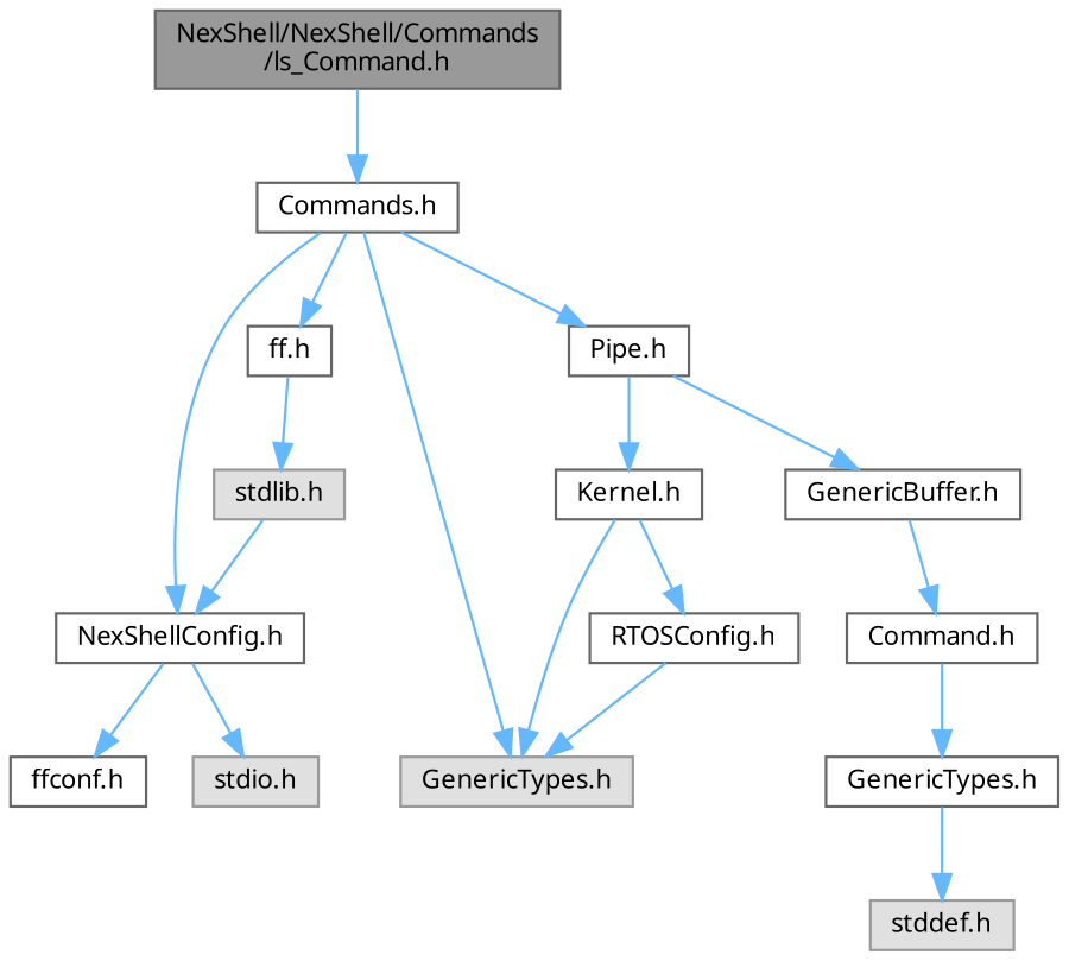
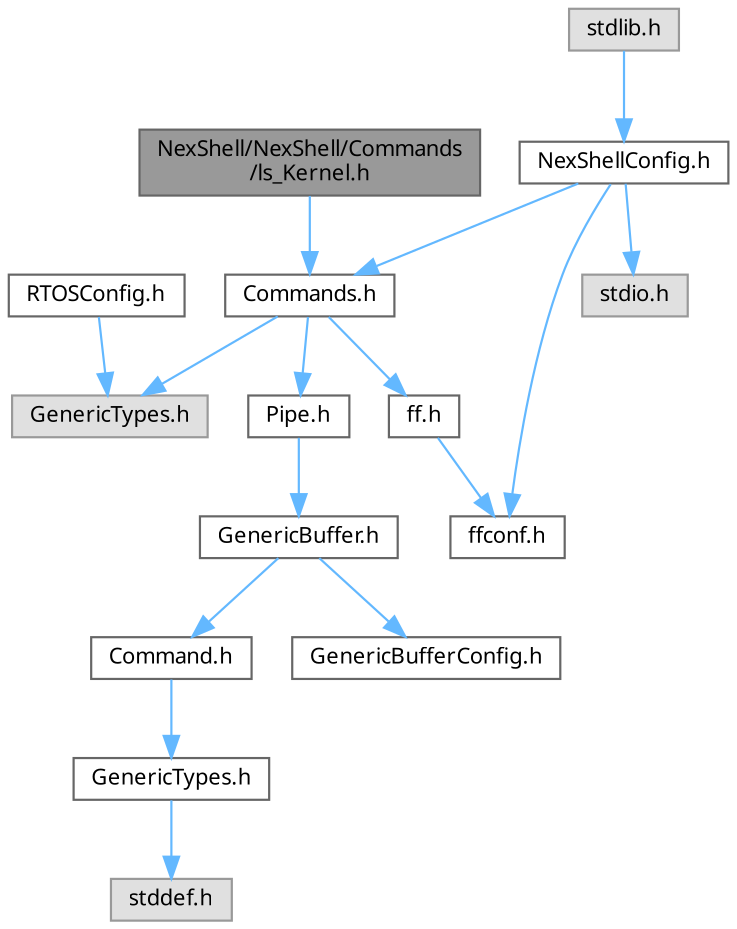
  digraph {
    fontname="Noto Sans"
    node [color=grey40 fillcolor=white fontname="Noto Sans" fontsize=10 shape=box style=filled]
    edge [color=steelblue1 fontname="Noto Sans" fontsize=10 labelfontname=Helvetica labelfontsize=10 style=solid]
-   n1 [color=gray40 fillcolor=grey60 fontcolor=black height=0.2 label="NexShell/NexShell/Commands\l/ls_Command.h" width=0.4]
+   n1 [color=gray40 fillcolor=grey60 fontcolor=black height=0.2 label="NexShell/NexShell/Commands\l/ls_Kernel.h" width=0.4]
    n2 [height=0.2 label="Commands.h" width=0.4]
    n3 [height=0.2 label="NexShellConfig.h" width=0.4]
    n4 [color=grey60 fillcolor="#E0E0E0" height=0.2 label="GenericTypes.h" width=0.4]
    n5 [height=0.2 label="Pipe.h" width=0.4]
    n6 [height=0.2 label="ff.h" width=0.4]
    n7 [height=0.2 label="ffconf.h" width=0.4]
    n8 [color=grey60 fillcolor="#E0E0E0" height=0.2 label="stdio.h" width=0.4]
-   n9 [height=0.2 label="Kernel.h" width=0.4]
    n10 [height=0.2 label="GenericBuffer.h" width=0.4]
    n11 [color=grey60 fillcolor="#E0E0E0" height=0.2 label="stdlib.h" width=0.4]
    n12 [height=0.2 label="RTOSConfig.h" width=0.4]
    n13 [height=0.2 label="Command.h" width=0.4]
+   n14 [height=0.2 label="GenericBufferConfig.h" width=0.4]
    n15 [height=0.2 label="GenericTypes.h" width=0.4]
    n16 [color=grey60 fillcolor="#E0E0E0" height=0.2 label="stddef.h" width=0.4]
    n1 -> n2
-   n2 -> n3
+   n3 -> n2
    n2 -> n4
    n2 -> n5
    n2 -> n6
    n3 -> n7
    n3 -> n8
-   n5 -> n9
    n5 -> n10
-   n6 -> n11
-   n9 -> n4
-   n9 -> n12
+   n6 -> n7
    n10 -> n13
+   n10 -> n14
    n11 -> n3
    n12 -> n4
    n13 -> n15
    n15 -> n16
  }
